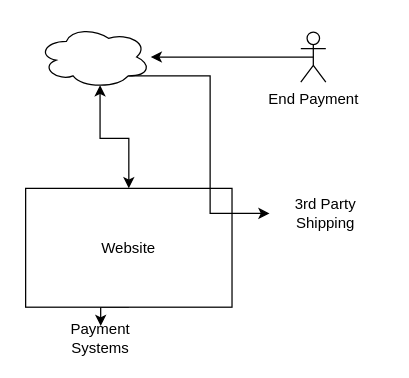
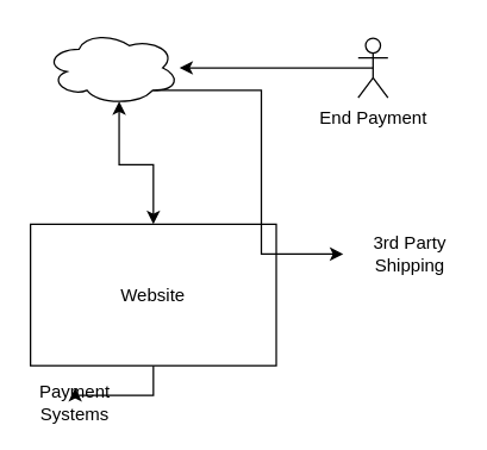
  <mxCell id="0" />
  <mxCell id="1" parent="0" />
  <mxCell id="2" style="edgeStyle=orthogonalEdgeStyle;rounded=0;orthogonalLoop=1;jettySize=auto;html=1;exitX=0.5;exitY=1;exitDx=0;exitDy=0;entryX=0.5;entryY=0;entryDx=0;entryDy=0;" edge="1" parent="1" source="3" target="10"><mxGeometry relative="1" as="geometry" /></mxCell>
  <mxCell id="3" value="Website" style="rounded=0;whiteSpace=wrap;html=1;" vertex="1" parent="1"><mxGeometry x="20" y="150" width="165" height="95" as="geometry" /></mxCell>
  <mxCell id="4" style="edgeStyle=orthogonalEdgeStyle;rounded=0;orthogonalLoop=1;jettySize=auto;html=1;exitX=0.8;exitY=0.8;exitDx=0;exitDy=0;exitPerimeter=0;entryX=0;entryY=0.5;entryDx=0;entryDy=0;" edge="1" parent="1" source="6" target="9"><mxGeometry relative="1" as="geometry" /></mxCell>
  <mxCell id="5" style="edgeStyle=orthogonalEdgeStyle;rounded=0;orthogonalLoop=1;jettySize=auto;html=1;exitX=0.55;exitY=0.95;exitDx=0;exitDy=0;exitPerimeter=0;startArrow=classic;startFill=1;" edge="1" parent="1" source="6" target="3"><mxGeometry relative="1" as="geometry" /></mxCell>
  <mxCell id="6" value="" style="ellipse;shape=cloud;whiteSpace=wrap;html=1;" vertex="1" parent="1"><mxGeometry x="30" y="20" width="90" height="50" as="geometry" /></mxCell>
  <mxCell id="7" style="edgeStyle=orthogonalEdgeStyle;rounded=0;orthogonalLoop=1;jettySize=auto;html=1;exitX=0.5;exitY=0.5;exitDx=0;exitDy=0;exitPerimeter=0;" edge="1" parent="1" source="8"><mxGeometry relative="1" as="geometry"><mxPoint x="120" y="45" as="targetPoint" /></mxGeometry></mxCell>
  <mxCell id="8" value="End Payment" style="shape=umlActor;verticalLabelPosition=bottom;labelBackgroundColor=#ffffff;verticalAlign=top;html=1;outlineConnect=0;" vertex="1" parent="1"><mxGeometry x="240" y="25" width="20" height="40" as="geometry" /></mxCell>
- <mxCell id="9" value="3rd Party Shipping" style="text;html=1;strokeColor=none;fillColor=none;align=center;verticalAlign=middle;whiteSpace=wrap;rounded=0;" vertex="1" parent="1"><mxGeometry x="215" y="160" width="90" height="20" as="geometry" /></mxCell>
- <mxCell id="10" value="Payment Systems" style="text;html=1;strokeColor=none;fillColor=none;align=center;verticalAlign=middle;whiteSpace=wrap;rounded=0;" vertex="1" parent="1"><mxGeometry x="60" y="260" width="40" height="20" as="geometry" /></mxCell>
+ <mxCell id="9" value="3rd Party Shipping" style="text;html=1;strokeColor=none;fillColor=none;align=center;verticalAlign=middle;whiteSpace=wrap;rounded=0;" vertex="1" parent="1"><mxGeometry x="230" y="160" width="90" height="20" as="geometry" /></mxCell>
+ <mxCell id="10" value="Payment Systems" style="text;html=1;strokeColor=none;fillColor=none;align=center;verticalAlign=middle;whiteSpace=wrap;rounded=0;" vertex="1" parent="1"><mxGeometry x="30" y="260" width="40" height="20" as="geometry" /></mxCell>
